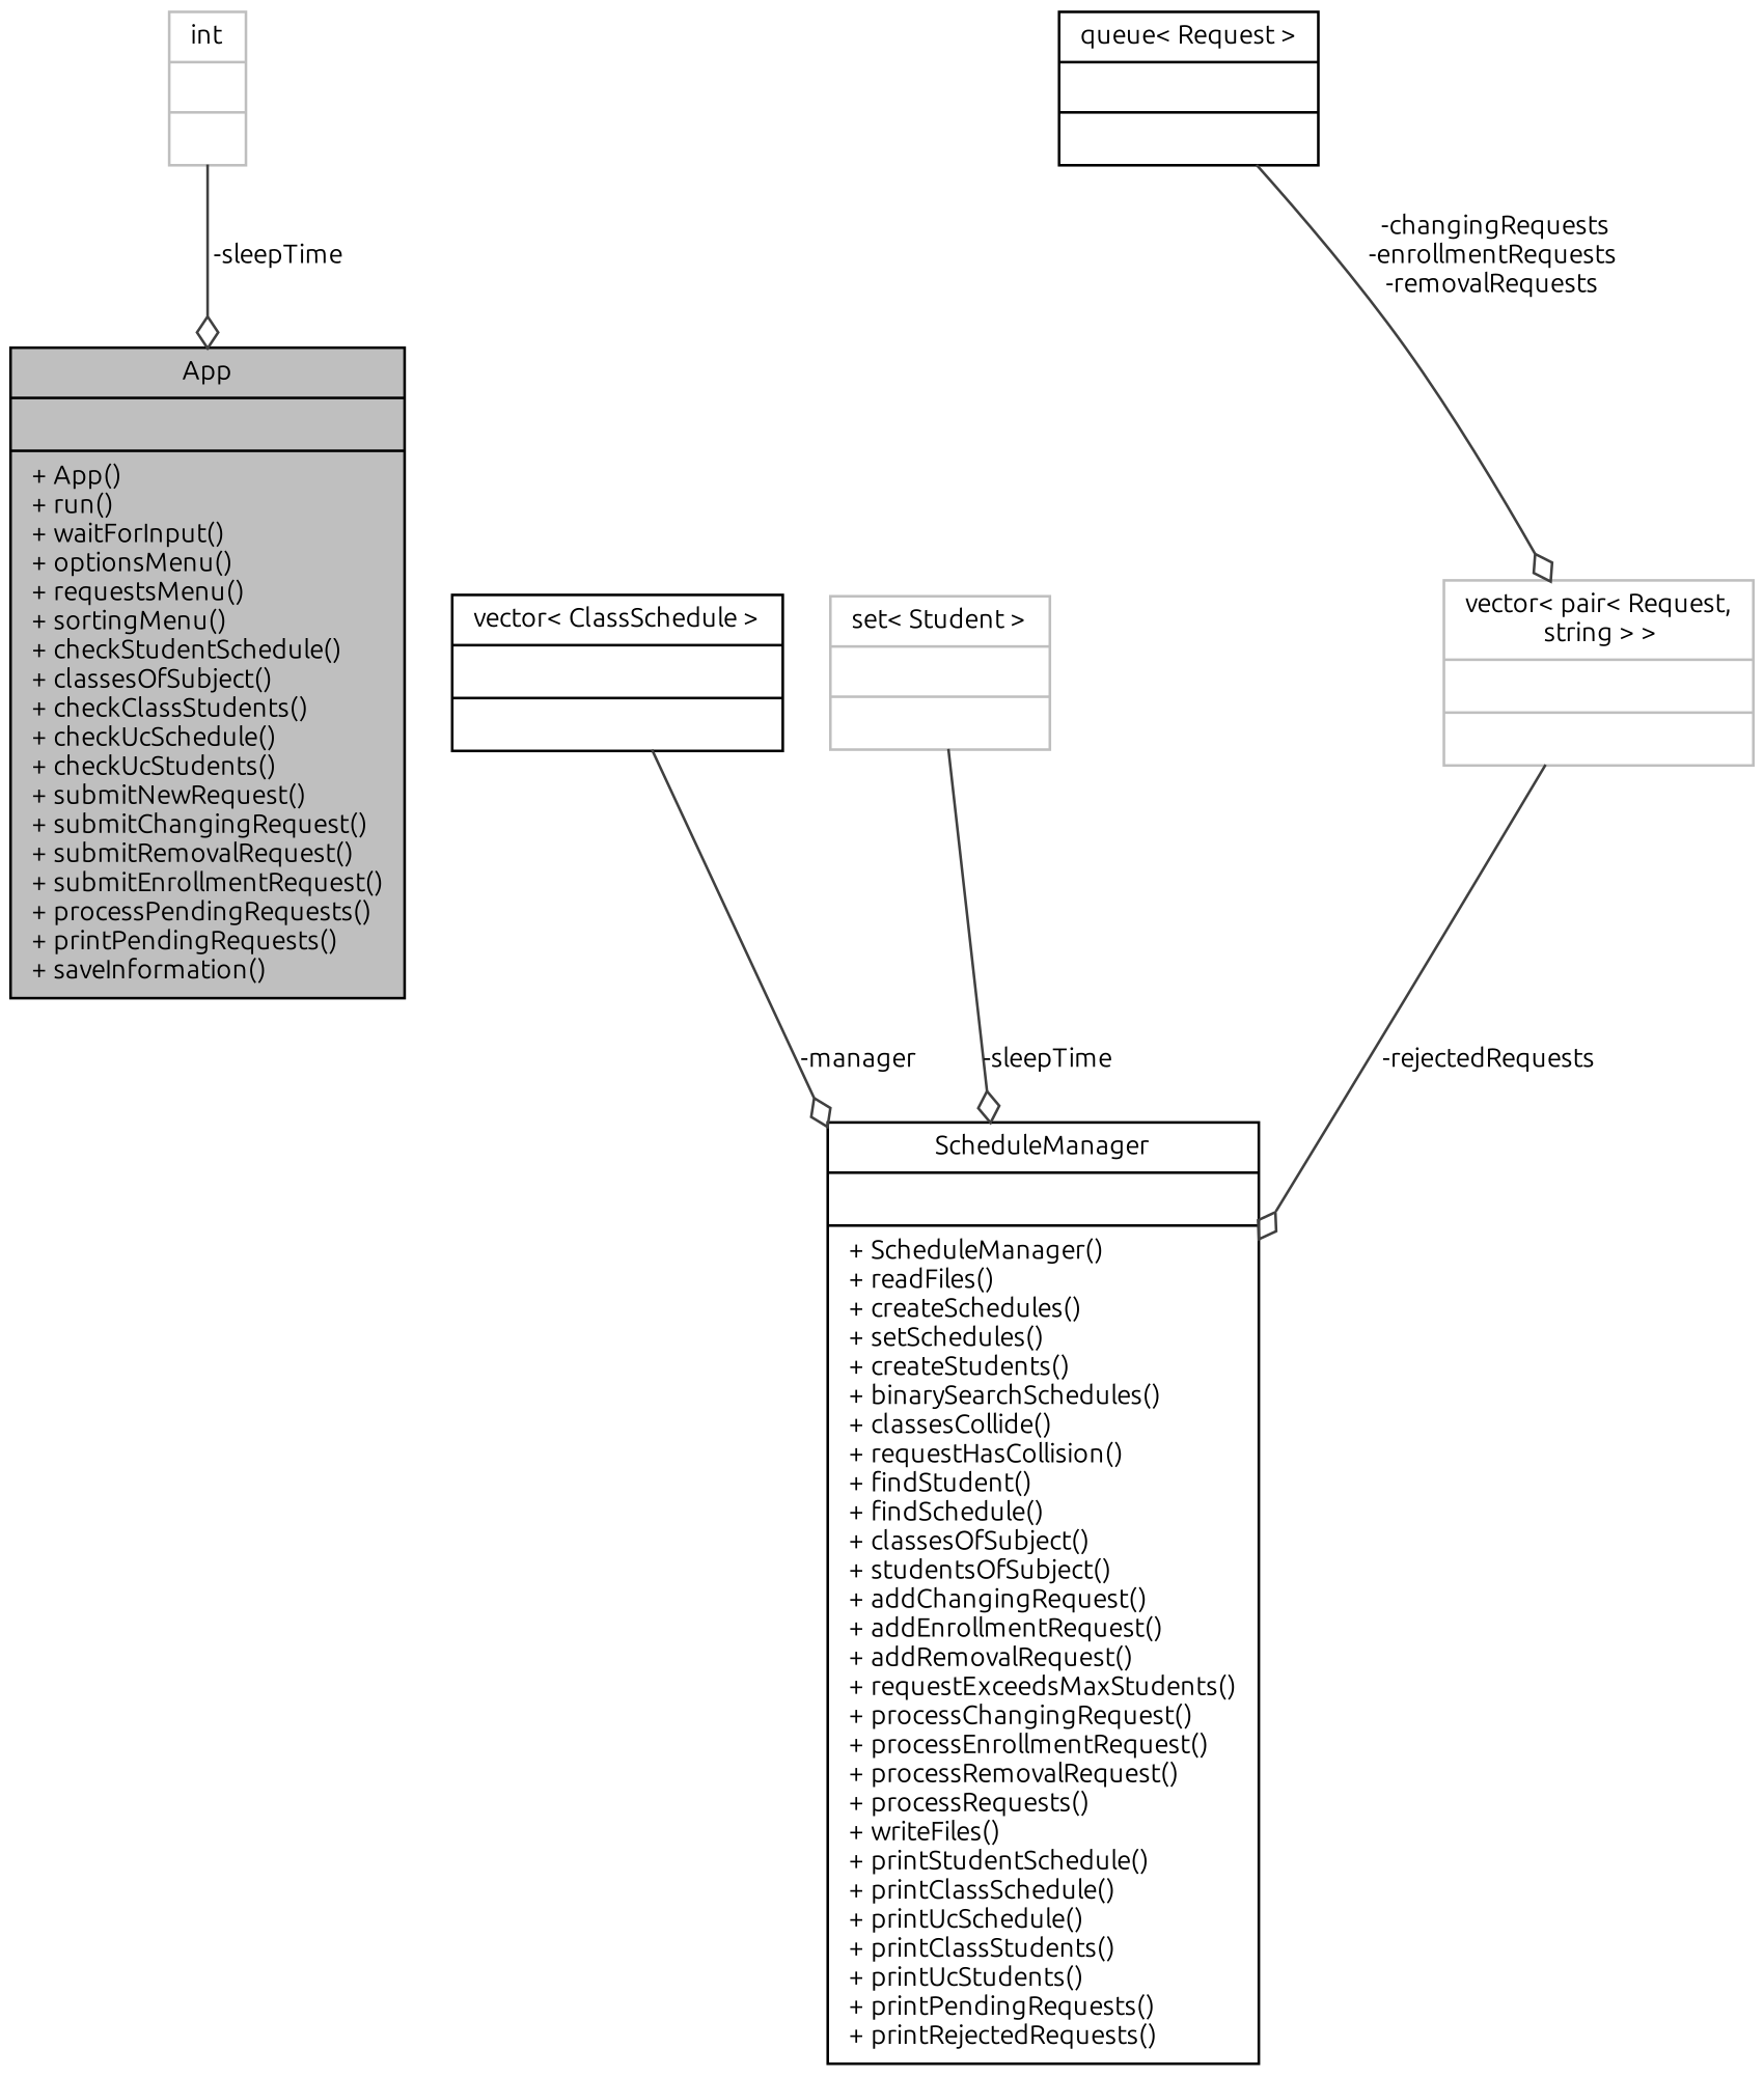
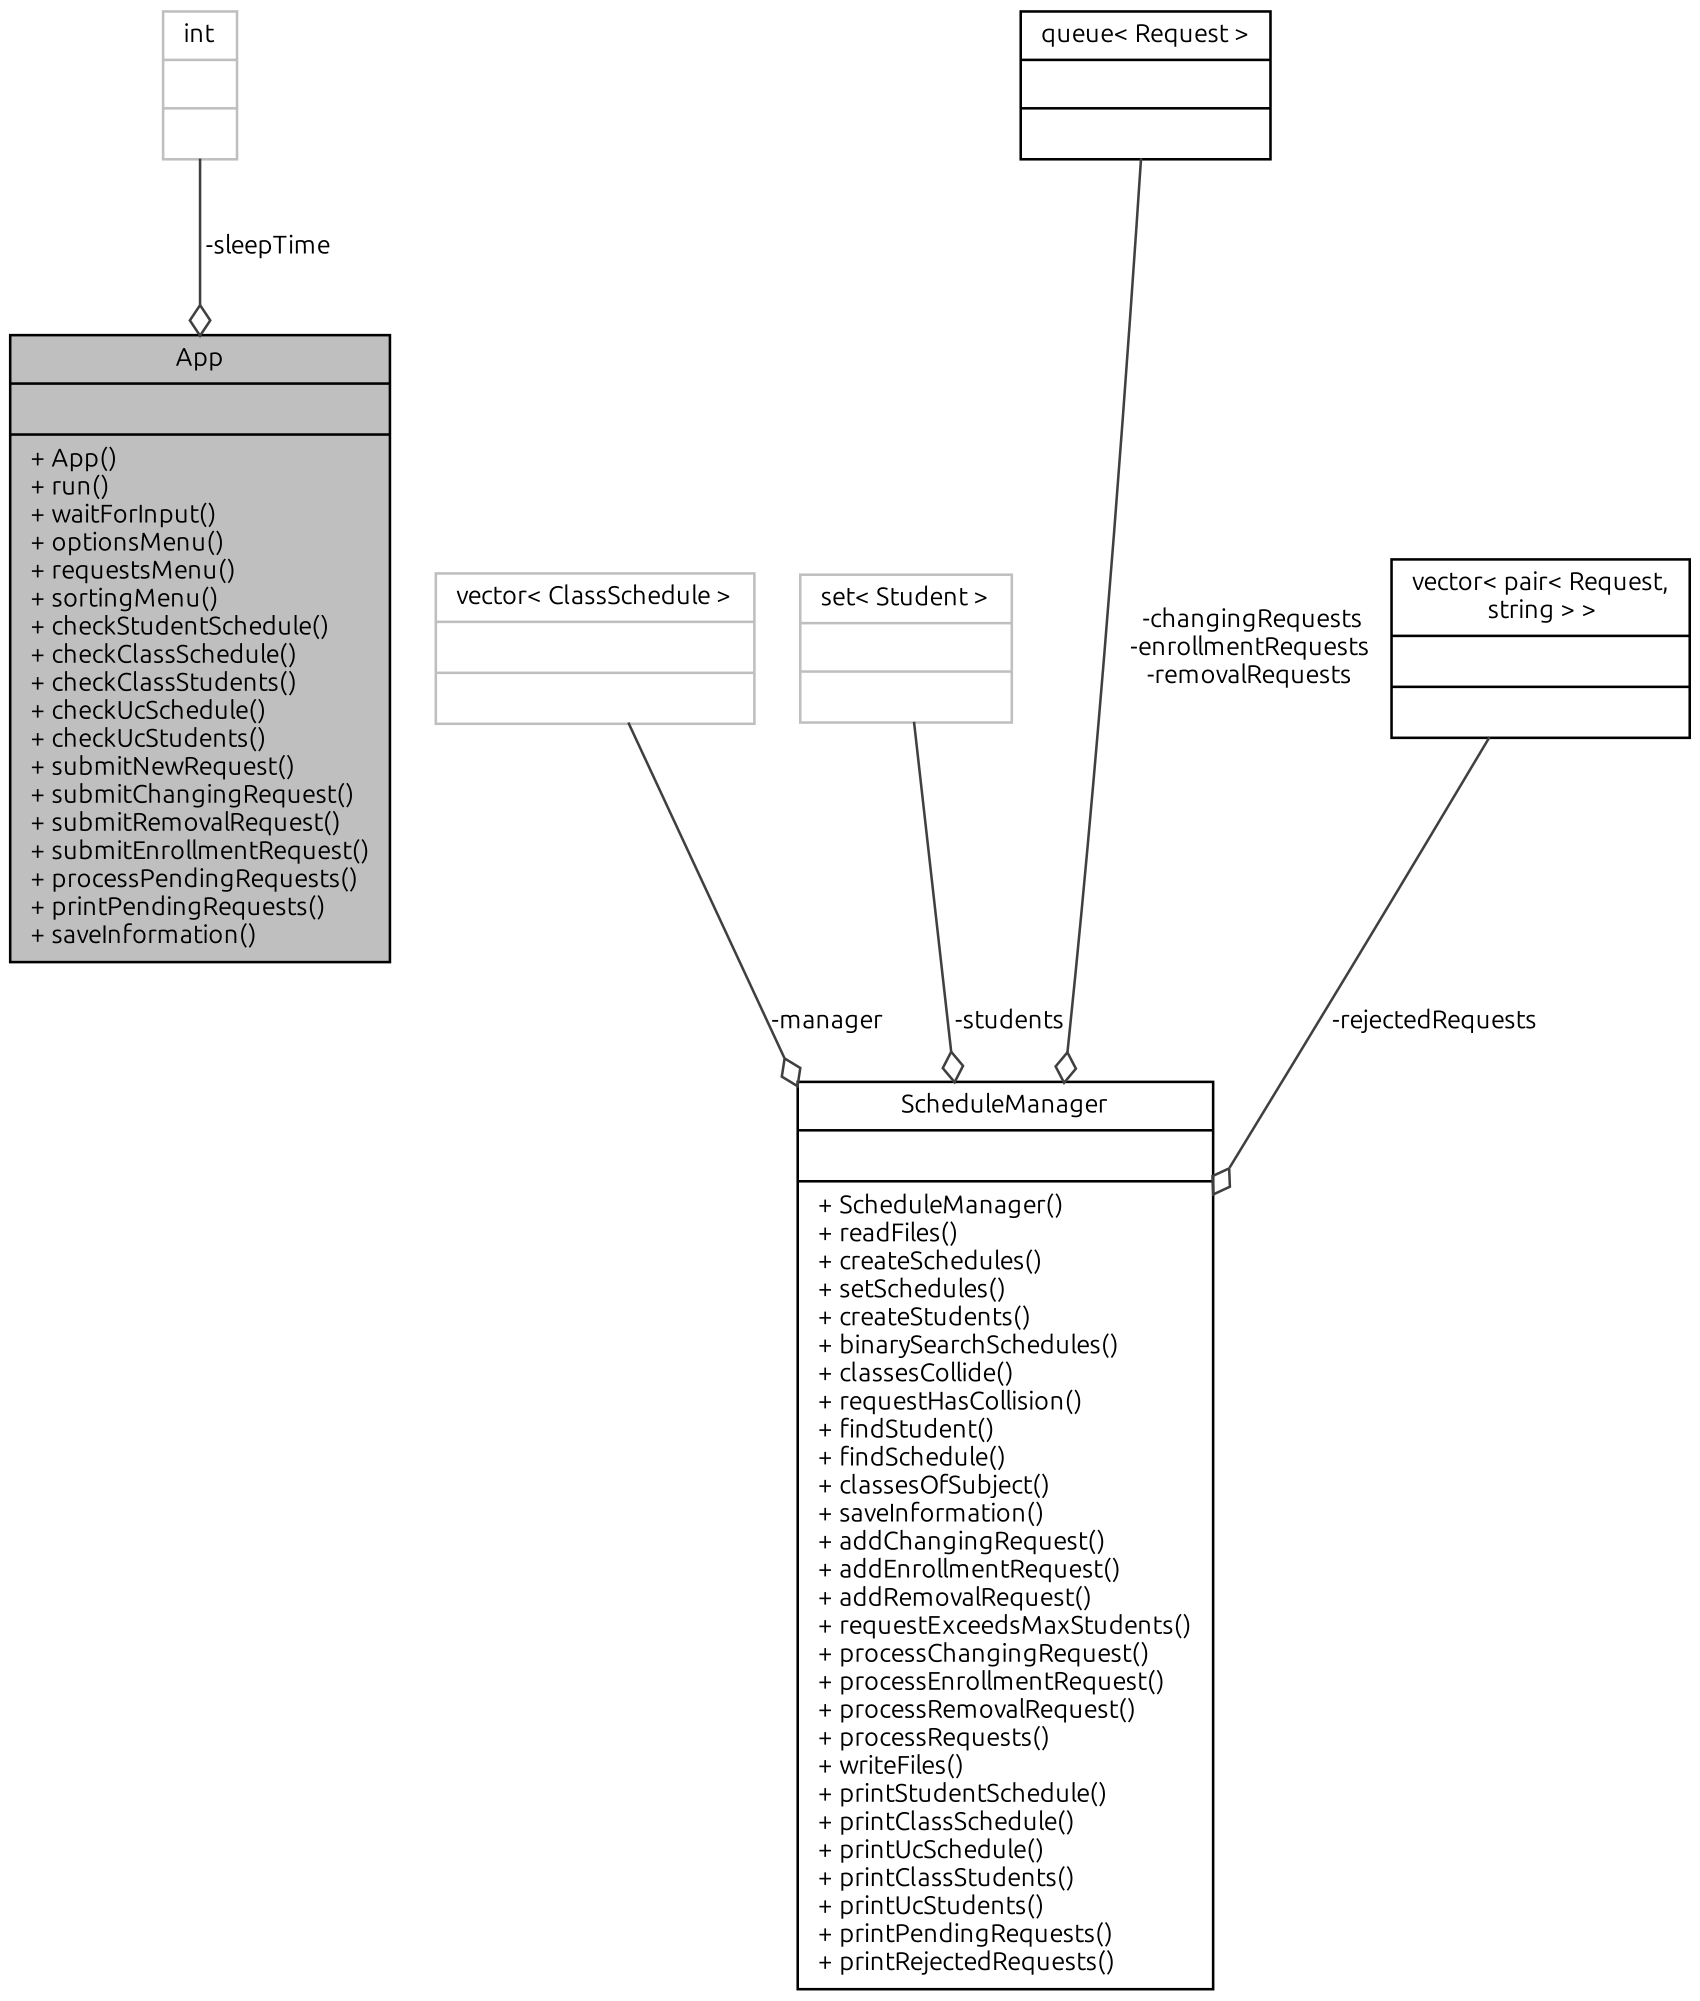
  digraph {
    fontname=Ubuntu
    node [color=grey75 fontname=Ubuntu fontsize=10 shape=record]
    edge [arrowhead=odiamond color=grey25 fontname=Ubuntu fontsize=10 labelfontname=Helvetica labelfontsize=10 style=solid]
-   n1 [color=black fillcolor=grey75 fontcolor=black height=0.2 label="{App\n||+ App()\l+ run()\l+ waitForInput()\l+ optionsMenu()\l+ requestsMenu()\l+ sortingMenu()\l+ checkStudentSchedule()\l+ classesOfSubject()\l+ checkClassStudents()\l+ checkUcSchedule()\l+ checkUcStudents()\l+ submitNewRequest()\l+ submitChangingRequest()\l+ submitRemovalRequest()\l+ submitEnrollmentRequest()\l+ processPendingRequests()\l+ printPendingRequests()\l+ saveInformation()\l}" style=filled width=0.4]
-   n2 [color=black height=0.2 label="{ScheduleManager\n||+ ScheduleManager()\l+ readFiles()\l+ createSchedules()\l+ setSchedules()\l+ createStudents()\l+ binarySearchSchedules()\l+ classesCollide()\l+ requestHasCollision()\l+ findStudent()\l+ findSchedule()\l+ classesOfSubject()\l+ studentsOfSubject()\l+ addChangingRequest()\l+ addEnrollmentRequest()\l+ addRemovalRequest()\l+ requestExceedsMaxStudents()\l+ processChangingRequest()\l+ processEnrollmentRequest()\l+ processRemovalRequest()\l+ processRequests()\l+ writeFiles()\l+ printStudentSchedule()\l+ printClassSchedule()\l+ printUcSchedule()\l+ printClassStudents()\l+ printUcStudents()\l+ printPendingRequests()\l+ printRejectedRequests()\l}" width=0.4]
-   n3 [color=black height=0.2 label="{vector\< ClassSchedule \>\n||}" width=0.4]
+   n1 [color=black fillcolor=grey75 fontcolor=black height=0.2 label="{App\n||+ App()\l+ run()\l+ waitForInput()\l+ optionsMenu()\l+ requestsMenu()\l+ sortingMenu()\l+ checkStudentSchedule()\l+ checkClassSchedule()\l+ checkClassStudents()\l+ checkUcSchedule()\l+ checkUcStudents()\l+ submitNewRequest()\l+ submitChangingRequest()\l+ submitRemovalRequest()\l+ submitEnrollmentRequest()\l+ processPendingRequests()\l+ printPendingRequests()\l+ saveInformation()\l}" style=filled width=0.4]
+   n2 [color=black height=0.2 label="{ScheduleManager\n||+ ScheduleManager()\l+ readFiles()\l+ createSchedules()\l+ setSchedules()\l+ createStudents()\l+ binarySearchSchedules()\l+ classesCollide()\l+ requestHasCollision()\l+ findStudent()\l+ findSchedule()\l+ classesOfSubject()\l+ saveInformation()\l+ addChangingRequest()\l+ addEnrollmentRequest()\l+ addRemovalRequest()\l+ requestExceedsMaxStudents()\l+ processChangingRequest()\l+ processEnrollmentRequest()\l+ processRemovalRequest()\l+ processRequests()\l+ writeFiles()\l+ printStudentSchedule()\l+ printClassSchedule()\l+ printUcSchedule()\l+ printClassStudents()\l+ printUcStudents()\l+ printPendingRequests()\l+ printRejectedRequests()\l}" width=0.4]
+   n3 [height=0.2 label="{vector\< ClassSchedule \>\n||}" width=0.4]
    n4 [height=0.2 label="{set\< Student \>\n||}" width=0.4]
-   n5 [height=0.2 label="{vector\< pair\< Request,\l string \> \>\n||}" width=0.4]
+   n5 [color=black height=0.2 label="{vector\< pair\< Request,\l string \> \>\n||}" width=0.4]
    n6 [color=black height=0.2 label="{queue\< Request \>\n||}" width=0.4]
    n7 [height=0.2 label="{int\n||}" width=0.4]
    n3 -> n2 [label=" -manager"]
-   n4 -> n2 [label=" -sleepTime"]
+   n4 -> n2 [label=" -students"]
    n5 -> n2 [label=" -rejectedRequests"]
-   n6 -> n5 [label=" -changingRequests\n-enrollmentRequests\n-removalRequests"]
+   n6 -> n2 [label=" -changingRequests\n-enrollmentRequests\n-removalRequests"]
    n7 -> n1 [label=" -sleepTime"]
  }
